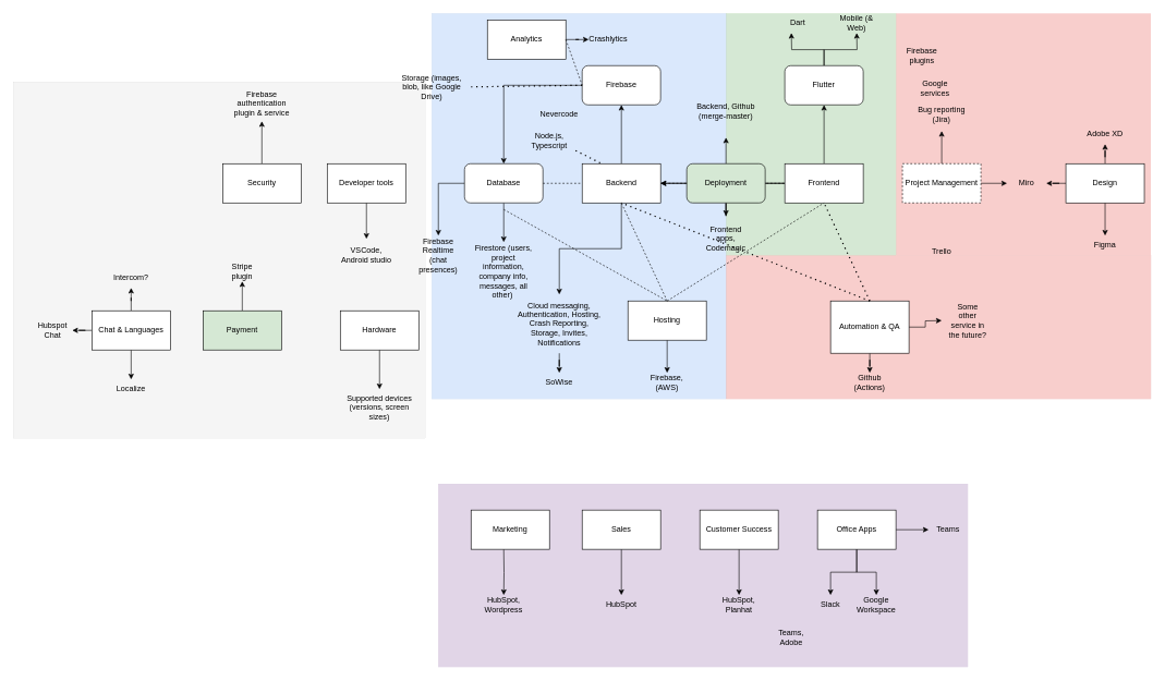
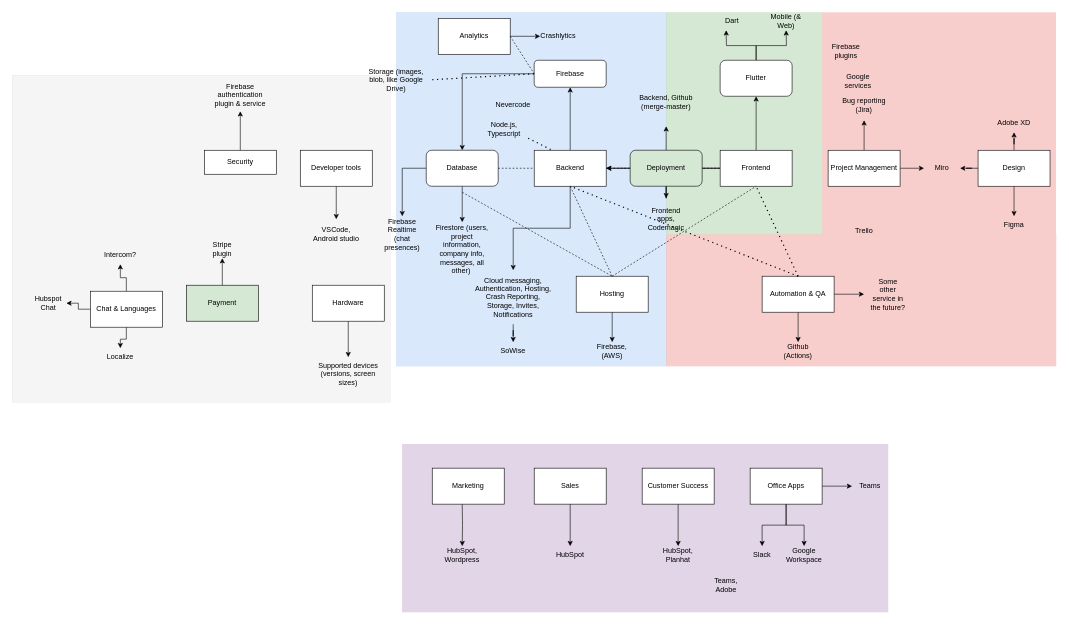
  <mxCell id="0" />
  <mxCell id="1" parent="0" />
  <mxCell id="2" value="" style="rounded=0;whiteSpace=wrap;html=1;strokeWidth=0;fillColor=#e1d5e7;strokeColor=#9673a6;" parent="1" vertex="1"><mxGeometry x="670" y="740" width="810" height="280" as="geometry" /></mxCell>
  <mxCell id="3" value="" style="rounded=0;whiteSpace=wrap;html=1;strokeWidth=0;fillColor=#f8cecc;strokeColor=none;" parent="1" vertex="1"><mxGeometry x="1370" y="20" width="390" height="370" as="geometry" /></mxCell>
  <mxCell id="4" value="" style="rounded=0;whiteSpace=wrap;html=1;strokeWidth=0;fillColor=#f8cecc;strokeColor=#b85450;" parent="1" vertex="1"><mxGeometry x="1110" y="390" width="650" height="220" as="geometry" /></mxCell>
  <mxCell id="5" value="" style="rounded=0;whiteSpace=wrap;html=1;strokeWidth=0;fillColor=#d5e8d4;strokeColor=#82b366;" parent="1" vertex="1"><mxGeometry x="1110" y="20" width="260" height="370" as="geometry" /></mxCell>
  <mxCell id="6" value="" style="rounded=0;whiteSpace=wrap;html=1;strokeWidth=0;fillColor=#dae8fc;strokeColor=#6c8ebf;" parent="1" vertex="1"><mxGeometry x="660" y="20" width="450" height="590" as="geometry" /></mxCell>
  <mxCell id="7" value="" style="rounded=0;whiteSpace=wrap;html=1;fillColor=#f5f5f5;fontColor=#333333;strokeColor=#666666;strokeWidth=0;" parent="1" vertex="1"><mxGeometry x="20" y="125" width="630" height="545" as="geometry" /></mxCell>
  <mxCell id="8" value="" style="edgeStyle=orthogonalEdgeStyle;rounded=0;orthogonalLoop=1;jettySize=auto;html=1;" parent="1" source="10" target="21" edge="1"><mxGeometry relative="1" as="geometry" /></mxCell>
  <mxCell id="9" style="edgeStyle=orthogonalEdgeStyle;rounded=0;orthogonalLoop=1;jettySize=auto;html=1;" parent="1" source="10" target="36" edge="1"><mxGeometry relative="1" as="geometry" /></mxCell>
  <mxCell id="10" value="Backend" style="rounded=0;whiteSpace=wrap;html=1;" parent="1" vertex="1"><mxGeometry x="890" y="250" width="120" height="60" as="geometry" /></mxCell>
  <mxCell id="11" value="" style="edgeStyle=orthogonalEdgeStyle;rounded=0;orthogonalLoop=1;jettySize=auto;html=1;" parent="1" source="14" target="24" edge="1"><mxGeometry relative="1" as="geometry" /></mxCell>
  <mxCell id="12" value="" style="edgeStyle=orthogonalEdgeStyle;rounded=0;orthogonalLoop=1;jettySize=auto;html=1;" parent="1" source="14" target="10" edge="1"><mxGeometry relative="1" as="geometry" /></mxCell>
  <mxCell id="13" value="" style="edgeStyle=orthogonalEdgeStyle;rounded=0;orthogonalLoop=1;jettySize=auto;html=1;" parent="1" source="14" target="10" edge="1"><mxGeometry relative="1" as="geometry" /></mxCell>
  <mxCell id="14" value="Frontend" style="rounded=0;whiteSpace=wrap;html=1;" parent="1" vertex="1"><mxGeometry x="1200" y="250" width="120" height="60" as="geometry" /></mxCell>
  <mxCell id="15" value="" style="edgeStyle=orthogonalEdgeStyle;rounded=0;orthogonalLoop=1;jettySize=auto;html=1;" parent="1" source="17" target="37" edge="1"><mxGeometry relative="1" as="geometry" /></mxCell>
  <mxCell id="16" value="" style="edgeStyle=orthogonalEdgeStyle;rounded=0;orthogonalLoop=1;jettySize=auto;html=1;" parent="1" source="17" edge="1"><mxGeometry relative="1" as="geometry"><mxPoint x="1440" y="490" as="targetPoint" /></mxGeometry></mxCell>
- <mxCell id="17" value="Automation &amp;amp; QA" style="rounded=0;whiteSpace=wrap;html=1;" parent="1" vertex="1"><mxGeometry x="1270" y="460" width="120" height="80" as="geometry" /></mxCell>
+ <mxCell id="17" value="Automation &amp;amp; QA" style="rounded=0;whiteSpace=wrap;html=1;" parent="1" vertex="1"><mxGeometry x="1270" y="460" width="120" height="60" as="geometry" /></mxCell>
  <mxCell id="18" value="" style="endArrow=none;dashed=1;html=1;dashPattern=1 3;strokeWidth=2;rounded=0;exitX=0.5;exitY=0;exitDx=0;exitDy=0;" parent="1" source="17" edge="1"><mxGeometry width="50" height="50" relative="1" as="geometry"><mxPoint x="1200" y="360" as="sourcePoint" /><mxPoint x="1260" y="310" as="targetPoint" /></mxGeometry></mxCell>
  <mxCell id="19" value="" style="endArrow=none;dashed=1;html=1;dashPattern=1 3;strokeWidth=2;rounded=0;entryX=0.5;entryY=1;entryDx=0;entryDy=0;exitX=0.5;exitY=0;exitDx=0;exitDy=0;" parent="1" source="17" target="10" edge="1"><mxGeometry width="50" height="50" relative="1" as="geometry"><mxPoint x="1160" y="550" as="sourcePoint" /><mxPoint x="1210" y="500" as="targetPoint" /></mxGeometry></mxCell>
  <mxCell id="20" value="" style="edgeStyle=orthogonalEdgeStyle;rounded=0;orthogonalLoop=1;jettySize=auto;html=1;" parent="1" source="21" target="29" edge="1"><mxGeometry relative="1" as="geometry" /></mxCell>
- <mxCell id="21" value="Firebase" style="rounded=1;whiteSpace=wrap;html=1;" parent="1" vertex="1"><mxGeometry x="890" y="100" width="120" height="60" as="geometry" /></mxCell>
+ <mxCell id="21" value="Firebase" style="rounded=1;whiteSpace=wrap;html=1;" parent="1" vertex="1"><mxGeometry x="890" y="100" width="120" height="45" as="geometry" /></mxCell>
  <mxCell id="22" value="" style="edgeStyle=orthogonalEdgeStyle;rounded=0;orthogonalLoop=1;jettySize=auto;html=1;" parent="1" source="24" edge="1"><mxGeometry relative="1" as="geometry"><mxPoint x="1310" y="50" as="targetPoint" /></mxGeometry></mxCell>
  <mxCell id="23" value="" style="edgeStyle=orthogonalEdgeStyle;rounded=0;orthogonalLoop=1;jettySize=auto;html=1;" parent="1" source="24" edge="1"><mxGeometry relative="1" as="geometry"><mxPoint x="1210" y="50" as="targetPoint" /></mxGeometry></mxCell>
  <mxCell id="24" value="Flutter" style="rounded=1;whiteSpace=wrap;html=1;" parent="1" vertex="1"><mxGeometry x="1200" y="100" width="120" height="60" as="geometry" /></mxCell>
  <mxCell id="25" value="Dart" style="text;html=1;strokeColor=none;fillColor=none;align=center;verticalAlign=middle;whiteSpace=wrap;rounded=0;" parent="1" vertex="1"><mxGeometry x="1190" y="20" width="60" height="30" as="geometry" /></mxCell>
  <mxCell id="26" value="Mobile (&amp;amp; Web)" style="text;html=1;strokeColor=none;fillColor=none;align=center;verticalAlign=middle;whiteSpace=wrap;rounded=0;" parent="1" vertex="1"><mxGeometry x="1280" y="20" width="60" height="30" as="geometry" /></mxCell>
  <mxCell id="27" value="" style="edgeStyle=orthogonalEdgeStyle;rounded=0;orthogonalLoop=1;jettySize=auto;html=1;" parent="1" source="29" target="30" edge="1"><mxGeometry relative="1" as="geometry" /></mxCell>
  <mxCell id="28" value="" style="edgeStyle=orthogonalEdgeStyle;rounded=0;orthogonalLoop=1;jettySize=auto;html=1;" parent="1" source="29" target="34" edge="1"><mxGeometry relative="1" as="geometry" /></mxCell>
  <mxCell id="29" value="Database" style="rounded=1;whiteSpace=wrap;html=1;" parent="1" vertex="1"><mxGeometry x="710" y="250" width="120" height="60" as="geometry" /></mxCell>
  <mxCell id="30" value="Firebase Realtime (chat presences)" style="text;html=1;strokeColor=none;fillColor=none;align=center;verticalAlign=middle;whiteSpace=wrap;rounded=0;" parent="1" vertex="1"><mxGeometry x="640" y="360" width="60" height="60" as="geometry" /></mxCell>
  <mxCell id="31" value="Crashlytics" style="text;html=1;strokeColor=none;fillColor=none;align=center;verticalAlign=middle;whiteSpace=wrap;rounded=0;" parent="1" vertex="1"><mxGeometry x="900" y="45" width="60" height="30" as="geometry" /></mxCell>
  <mxCell id="32" value="" style="endArrow=none;dashed=1;html=1;rounded=0;exitX=1;exitY=0.5;exitDx=0;exitDy=0;entryX=0;entryY=0.5;entryDx=0;entryDy=0;" parent="1" source="10" target="14" edge="1"><mxGeometry width="50" height="50" relative="1" as="geometry"><mxPoint x="1120" y="420" as="sourcePoint" /><mxPoint x="1170" y="370" as="targetPoint" /></mxGeometry></mxCell>
  <mxCell id="33" value="" style="endArrow=none;dashed=1;html=1;rounded=0;entryX=0;entryY=0.5;entryDx=0;entryDy=0;exitX=1;exitY=0.5;exitDx=0;exitDy=0;" parent="1" source="29" target="10" edge="1"><mxGeometry width="50" height="50" relative="1" as="geometry"><mxPoint x="1000" y="300" as="sourcePoint" /><mxPoint x="1050" y="250" as="targetPoint" /></mxGeometry></mxCell>
  <mxCell id="34" value="Firestore (users, project information, company info, messages, all other)&amp;nbsp;" style="text;html=1;strokeColor=none;fillColor=none;align=center;verticalAlign=middle;whiteSpace=wrap;rounded=0;" parent="1" vertex="1"><mxGeometry x="720" y="370" width="100" height="90" as="geometry" /></mxCell>
  <mxCell id="35" value="" style="edgeStyle=orthogonalEdgeStyle;rounded=0;orthogonalLoop=1;jettySize=auto;html=1;" parent="1" source="36" target="63" edge="1"><mxGeometry relative="1" as="geometry" /></mxCell>
  <mxCell id="36" value="Cloud messaging, Authentication, Hosting, Crash Reporting, Storage, Invites, Notifications" style="text;html=1;strokeColor=none;fillColor=none;align=center;verticalAlign=middle;whiteSpace=wrap;rounded=0;" parent="1" vertex="1"><mxGeometry x="790" y="450" width="130" height="90" as="geometry" /></mxCell>
  <mxCell id="37" value="Github (Actions)" style="text;html=1;strokeColor=none;fillColor=none;align=center;verticalAlign=middle;whiteSpace=wrap;rounded=0;" parent="1" vertex="1"><mxGeometry x="1300" y="570" width="60" height="30" as="geometry" /></mxCell>
  <mxCell id="38" value="" style="edgeStyle=orthogonalEdgeStyle;rounded=0;orthogonalLoop=1;jettySize=auto;html=1;" parent="1" source="39" target="47" edge="1"><mxGeometry relative="1" as="geometry" /></mxCell>
  <mxCell id="39" value="Sales" style="rounded=0;whiteSpace=wrap;html=1;" parent="1" vertex="1"><mxGeometry x="890" y="780" width="120" height="60" as="geometry" /></mxCell>
  <mxCell id="40" value="" style="edgeStyle=orthogonalEdgeStyle;rounded=0;orthogonalLoop=1;jettySize=auto;html=1;" parent="1" source="42" target="71" edge="1"><mxGeometry relative="1" as="geometry" /></mxCell>
  <mxCell id="41" value="" style="edgeStyle=orthogonalEdgeStyle;rounded=0;orthogonalLoop=1;jettySize=auto;html=1;" parent="1" source="42" target="89" edge="1"><mxGeometry relative="1" as="geometry" /></mxCell>
- <mxCell id="42" value="Project Management" style="rounded=0;whiteSpace=wrap;html=1;dashed=1;" parent="1" vertex="1"><mxGeometry x="1380" y="250" width="120" height="60" as="geometry" /></mxCell>
+ <mxCell id="42" value="Project Management" style="rounded=0;whiteSpace=wrap;html=1;" parent="1" vertex="1"><mxGeometry x="1380" y="250" width="120" height="60" as="geometry" /></mxCell>
  <mxCell id="43" value="" style="edgeStyle=orthogonalEdgeStyle;rounded=0;orthogonalLoop=1;jettySize=auto;html=1;" parent="1" target="48" edge="1"><mxGeometry relative="1" as="geometry"><mxPoint x="770" y="840" as="sourcePoint" /></mxGeometry></mxCell>
  <mxCell id="44" value="Marketing" style="rounded=0;whiteSpace=wrap;html=1;" parent="1" vertex="1"><mxGeometry x="720" y="780" width="120" height="60" as="geometry" /></mxCell>
  <mxCell id="45" value="" style="edgeStyle=orthogonalEdgeStyle;rounded=0;orthogonalLoop=1;jettySize=auto;html=1;" parent="1" source="46" target="49" edge="1"><mxGeometry relative="1" as="geometry" /></mxCell>
  <mxCell id="46" value="Customer Success" style="rounded=0;whiteSpace=wrap;html=1;" parent="1" vertex="1"><mxGeometry x="1070" y="780" width="120" height="60" as="geometry" /></mxCell>
  <mxCell id="47" value="HubSpot" style="text;html=1;strokeColor=none;fillColor=none;align=center;verticalAlign=middle;whiteSpace=wrap;rounded=0;" parent="1" vertex="1"><mxGeometry x="920" y="910" width="60" height="30" as="geometry" /></mxCell>
  <mxCell id="48" value="HubSpot, Wordpress" style="text;html=1;strokeColor=none;fillColor=none;align=center;verticalAlign=middle;whiteSpace=wrap;rounded=0;" parent="1" vertex="1"><mxGeometry x="740" y="910" width="60" height="30" as="geometry" /></mxCell>
  <mxCell id="49" value="HubSpot, Planhat" style="text;html=1;strokeColor=none;fillColor=none;align=center;verticalAlign=middle;whiteSpace=wrap;rounded=0;" parent="1" vertex="1"><mxGeometry x="1100" y="910" width="60" height="30" as="geometry" /></mxCell>
  <mxCell id="50" value="Trello" style="text;html=1;strokeColor=none;fillColor=none;align=center;verticalAlign=middle;whiteSpace=wrap;rounded=0;" parent="1" vertex="1"><mxGeometry x="1410" y="370" width="60" height="30" as="geometry" /></mxCell>
  <mxCell id="51" value="" style="edgeStyle=orthogonalEdgeStyle;rounded=0;orthogonalLoop=1;jettySize=auto;html=1;" parent="1" source="54" target="56" edge="1"><mxGeometry relative="1" as="geometry" /></mxCell>
  <mxCell id="52" value="" style="edgeStyle=orthogonalEdgeStyle;rounded=0;orthogonalLoop=1;jettySize=auto;html=1;" parent="1" source="54" target="55" edge="1"><mxGeometry relative="1" as="geometry" /></mxCell>
  <mxCell id="53" value="" style="edgeStyle=orthogonalEdgeStyle;rounded=0;orthogonalLoop=1;jettySize=auto;html=1;" parent="1" source="54" target="101" edge="1"><mxGeometry relative="1" as="geometry" /></mxCell>
  <mxCell id="54" value="Office Apps" style="rounded=0;whiteSpace=wrap;html=1;" parent="1" vertex="1"><mxGeometry x="1250" y="780" width="120" height="60" as="geometry" /></mxCell>
  <mxCell id="55" value="Google Workspace" style="text;html=1;strokeColor=none;fillColor=none;align=center;verticalAlign=middle;whiteSpace=wrap;rounded=0;" parent="1" vertex="1"><mxGeometry x="1310" y="910" width="60" height="30" as="geometry" /></mxCell>
  <mxCell id="56" value="Slack" style="text;html=1;strokeColor=none;fillColor=none;align=center;verticalAlign=middle;whiteSpace=wrap;rounded=0;" parent="1" vertex="1"><mxGeometry x="1240" y="910" width="60" height="30" as="geometry" /></mxCell>
  <mxCell id="57" value="" style="edgeStyle=orthogonalEdgeStyle;rounded=0;orthogonalLoop=1;jettySize=auto;html=1;" parent="1" source="58" target="59" edge="1"><mxGeometry relative="1" as="geometry" /></mxCell>
  <mxCell id="58" value="Hosting" style="rounded=0;whiteSpace=wrap;html=1;" parent="1" vertex="1"><mxGeometry x="960" y="460" width="120" height="60" as="geometry" /></mxCell>
  <mxCell id="59" value="Firebase, (AWS)" style="text;html=1;strokeColor=none;fillColor=none;align=center;verticalAlign=middle;whiteSpace=wrap;rounded=0;" parent="1" vertex="1"><mxGeometry x="990" y="570" width="60" height="30" as="geometry" /></mxCell>
  <mxCell id="60" value="" style="endArrow=none;dashed=1;html=1;rounded=0;entryX=0.5;entryY=1;entryDx=0;entryDy=0;" parent="1" target="14" edge="1"><mxGeometry width="50" height="50" relative="1" as="geometry"><mxPoint x="1020" y="460" as="sourcePoint" /><mxPoint x="1130" y="290" as="targetPoint" /></mxGeometry></mxCell>
  <mxCell id="61" value="" style="endArrow=none;dashed=1;html=1;rounded=0;" parent="1" edge="1"><mxGeometry width="50" height="50" relative="1" as="geometry"><mxPoint x="1020" y="460" as="sourcePoint" /><mxPoint x="950" y="310" as="targetPoint" /></mxGeometry></mxCell>
  <mxCell id="62" value="" style="endArrow=none;dashed=1;html=1;rounded=0;" parent="1" edge="1"><mxGeometry width="50" height="50" relative="1" as="geometry"><mxPoint x="770" y="320" as="sourcePoint" /><mxPoint x="1020" y="460" as="targetPoint" /></mxGeometry></mxCell>
  <mxCell id="63" value="SoWise" style="text;html=1;strokeColor=none;fillColor=none;align=center;verticalAlign=middle;whiteSpace=wrap;rounded=0;" parent="1" vertex="1"><mxGeometry x="825" y="570" width="60" height="30" as="geometry" /></mxCell>
  <mxCell id="64" value="Teams, Adobe" style="text;html=1;strokeColor=none;fillColor=none;align=center;verticalAlign=middle;whiteSpace=wrap;rounded=0;" parent="1" vertex="1"><mxGeometry x="1180" y="960" width="60" height="30" as="geometry" /></mxCell>
  <mxCell id="65" value="" style="edgeStyle=orthogonalEdgeStyle;rounded=0;orthogonalLoop=1;jettySize=auto;html=1;" parent="1" source="68" target="71" edge="1"><mxGeometry relative="1" as="geometry" /></mxCell>
  <mxCell id="66" value="" style="edgeStyle=orthogonalEdgeStyle;rounded=0;orthogonalLoop=1;jettySize=auto;html=1;" parent="1" source="68" target="69" edge="1"><mxGeometry relative="1" as="geometry" /></mxCell>
  <mxCell id="67" value="" style="edgeStyle=orthogonalEdgeStyle;rounded=0;orthogonalLoop=1;jettySize=auto;html=1;" parent="1" source="68" target="93" edge="1"><mxGeometry relative="1" as="geometry" /></mxCell>
  <mxCell id="68" value="Design" style="rounded=0;whiteSpace=wrap;html=1;" parent="1" vertex="1"><mxGeometry x="1630" y="250" width="120" height="60" as="geometry" /></mxCell>
  <mxCell id="69" value="Figma" style="text;html=1;strokeColor=none;fillColor=none;align=center;verticalAlign=middle;whiteSpace=wrap;rounded=0;" parent="1" vertex="1"><mxGeometry x="1660" y="360" width="60" height="30" as="geometry" /></mxCell>
  <mxCell id="70" value="Nevercode" style="text;html=1;strokeColor=none;fillColor=none;align=center;verticalAlign=middle;whiteSpace=wrap;rounded=0;" parent="1" vertex="1"><mxGeometry x="825" y="160" width="60" height="30" as="geometry" /></mxCell>
  <mxCell id="71" value="Miro" style="text;html=1;strokeColor=none;fillColor=none;align=center;verticalAlign=middle;whiteSpace=wrap;rounded=0;" parent="1" vertex="1"><mxGeometry x="1540" y="265" width="60" height="30" as="geometry" /></mxCell>
  <mxCell id="72" value="" style="edgeStyle=orthogonalEdgeStyle;rounded=0;orthogonalLoop=1;jettySize=auto;html=1;" parent="1" source="73" target="88" edge="1"><mxGeometry relative="1" as="geometry" /></mxCell>
- <mxCell id="73" value="Security" style="rounded=0;whiteSpace=wrap;html=1;" parent="1" vertex="1"><mxGeometry x="340" y="250" width="120" height="60" as="geometry" /></mxCell>
+ <mxCell id="73" value="Security" style="rounded=0;whiteSpace=wrap;html=1;" parent="1" vertex="1"><mxGeometry x="340" y="250" width="120" height="40" as="geometry" /></mxCell>
  <mxCell id="74" value="Storage (images, blob, like Google Drive)" style="text;html=1;strokeColor=none;fillColor=none;align=center;verticalAlign=middle;whiteSpace=wrap;rounded=0;" parent="1" vertex="1"><mxGeometry x="600" y="115" width="120" height="35" as="geometry" /></mxCell>
  <mxCell id="75" value="" style="endArrow=none;dashed=1;html=1;dashPattern=1 3;strokeWidth=2;rounded=0;entryX=0;entryY=0.5;entryDx=0;entryDy=0;exitX=1;exitY=0.5;exitDx=0;exitDy=0;" parent="1" source="74" target="21" edge="1"><mxGeometry width="50" height="50" relative="1" as="geometry"><mxPoint x="1060" y="280" as="sourcePoint" /><mxPoint x="1110" y="230" as="targetPoint" /><Array as="points" /></mxGeometry></mxCell>
  <mxCell id="76" value="" style="edgeStyle=orthogonalEdgeStyle;rounded=0;orthogonalLoop=1;jettySize=auto;html=1;" parent="1" source="77" target="31" edge="1"><mxGeometry relative="1" as="geometry" /></mxCell>
- <mxCell id="77" value="Analytics" style="rounded=0;whiteSpace=wrap;html=1;" parent="1" vertex="1"><mxGeometry x="745" y="30" width="120" height="60" as="geometry" /></mxCell>
+ <mxCell id="77" value="Analytics" style="rounded=0;whiteSpace=wrap;html=1;" parent="1" vertex="1"><mxGeometry x="730" y="30" width="120" height="60" as="geometry" /></mxCell>
  <mxCell id="78" value="" style="endArrow=none;dashed=1;html=1;rounded=0;entryX=0;entryY=0.5;entryDx=0;entryDy=0;exitX=1;exitY=0.5;exitDx=0;exitDy=0;" parent="1" source="77" target="21" edge="1"><mxGeometry width="50" height="50" relative="1" as="geometry"><mxPoint x="1060" y="280" as="sourcePoint" /><mxPoint x="1110" y="230" as="targetPoint" /></mxGeometry></mxCell>
  <mxCell id="79" value="Firebase plugins" style="text;html=1;strokeColor=none;fillColor=none;align=center;verticalAlign=middle;whiteSpace=wrap;rounded=0;" parent="1" vertex="1"><mxGeometry x="1380" y="70" width="60" height="30" as="geometry" /></mxCell>
  <mxCell id="80" value="Stripe plugin" style="text;html=1;strokeColor=none;fillColor=none;align=center;verticalAlign=middle;whiteSpace=wrap;rounded=0;" parent="1" vertex="1"><mxGeometry x="340" y="400" width="60" height="30" as="geometry" /></mxCell>
  <mxCell id="81" value="" style="edgeStyle=orthogonalEdgeStyle;rounded=0;orthogonalLoop=1;jettySize=auto;html=1;" parent="1" source="82" target="80" edge="1"><mxGeometry relative="1" as="geometry" /></mxCell>
  <mxCell id="82" value="Payment" style="rounded=0;whiteSpace=wrap;html=1;fillColor=#d5e8d4;" parent="1" vertex="1"><mxGeometry x="310" y="475" width="120" height="60" as="geometry" /></mxCell>
  <mxCell id="83" value="Google services" style="text;html=1;strokeColor=none;fillColor=none;align=center;verticalAlign=middle;whiteSpace=wrap;rounded=0;" parent="1" vertex="1"><mxGeometry x="1400" y="120" width="60" height="30" as="geometry" /></mxCell>
  <mxCell id="84" value="" style="endArrow=none;dashed=1;html=1;dashPattern=1 3;strokeWidth=2;rounded=0;entryX=0.25;entryY=0;entryDx=0;entryDy=0;" parent="1" target="10" edge="1"><mxGeometry width="50" height="50" relative="1" as="geometry"><mxPoint x="880" y="230" as="sourcePoint" /><mxPoint x="1010" y="300" as="targetPoint" /></mxGeometry></mxCell>
  <mxCell id="85" value="Node.js, Typescript" style="text;html=1;strokeColor=none;fillColor=none;align=center;verticalAlign=middle;whiteSpace=wrap;rounded=0;" parent="1" vertex="1"><mxGeometry x="810" y="200" width="60" height="30" as="geometry" /></mxCell>
  <mxCell id="86" value="Some other service in the future?" style="text;html=1;strokeColor=none;fillColor=none;align=center;verticalAlign=middle;whiteSpace=wrap;rounded=0;" parent="1" vertex="1"><mxGeometry x="1450" y="475" width="60" height="30" as="geometry" /></mxCell>
  <mxCell id="87" value="VSCode, Android studio" style="text;html=1;strokeColor=none;fillColor=none;align=center;verticalAlign=middle;whiteSpace=wrap;rounded=0;" parent="1" vertex="1"><mxGeometry x="515" y="365" width="90" height="50" as="geometry" /></mxCell>
  <mxCell id="88" value="Firebase authentication plugin &amp;amp; service" style="text;html=1;strokeColor=none;fillColor=none;align=center;verticalAlign=middle;whiteSpace=wrap;rounded=0;" parent="1" vertex="1"><mxGeometry x="355" y="130" width="90" height="55" as="geometry" /></mxCell>
  <mxCell id="89" value="Bug reporting (Jira)" style="text;html=1;strokeColor=none;fillColor=none;align=center;verticalAlign=middle;whiteSpace=wrap;rounded=0;" parent="1" vertex="1"><mxGeometry x="1400" y="150" width="80" height="50" as="geometry" /></mxCell>
  <mxCell id="90" value="Supported devices (versions, screen sizes)" style="text;html=1;strokeColor=none;fillColor=none;align=center;verticalAlign=middle;whiteSpace=wrap;rounded=0;" parent="1" vertex="1"><mxGeometry x="520" y="595" width="120" height="55" as="geometry" /></mxCell>
  <mxCell id="91" value="" style="edgeStyle=orthogonalEdgeStyle;rounded=0;orthogonalLoop=1;jettySize=auto;html=1;" parent="1" source="92" target="90" edge="1"><mxGeometry relative="1" as="geometry" /></mxCell>
  <mxCell id="92" value="Hardware" style="rounded=0;whiteSpace=wrap;html=1;" parent="1" vertex="1"><mxGeometry x="520" y="475" width="120" height="60" as="geometry" /></mxCell>
  <mxCell id="93" value="Adobe XD" style="text;html=1;strokeColor=none;fillColor=none;align=center;verticalAlign=middle;whiteSpace=wrap;rounded=0;" parent="1" vertex="1"><mxGeometry x="1660" y="190" width="60" height="30" as="geometry" /></mxCell>
  <mxCell id="94" value="" style="edgeStyle=orthogonalEdgeStyle;rounded=0;orthogonalLoop=1;jettySize=auto;html=1;" parent="1" source="95" target="87" edge="1"><mxGeometry relative="1" as="geometry" /></mxCell>
  <mxCell id="95" value="Developer tools" style="rounded=0;whiteSpace=wrap;html=1;" parent="1" vertex="1"><mxGeometry x="500" y="250" width="120" height="60" as="geometry" /></mxCell>
  <mxCell id="96" value="" style="edgeStyle=orthogonalEdgeStyle;rounded=0;orthogonalLoop=1;jettySize=auto;html=1;" parent="1" source="98" target="100" edge="1"><mxGeometry relative="1" as="geometry" /></mxCell>
  <mxCell id="97" value="" style="edgeStyle=orthogonalEdgeStyle;rounded=0;orthogonalLoop=1;jettySize=auto;html=1;" parent="1" source="98" target="99" edge="1"><mxGeometry relative="1" as="geometry" /></mxCell>
  <mxCell id="98" value="Deployment" style="rounded=1;whiteSpace=wrap;html=1;fillColor=#d5e8d4;" parent="1" vertex="1"><mxGeometry x="1050" y="250" width="120" height="60" as="geometry" /></mxCell>
  <mxCell id="99" value="Backend, Github (merge-master)" style="text;html=1;strokeColor=none;fillColor=none;align=center;verticalAlign=middle;whiteSpace=wrap;rounded=0;" parent="1" vertex="1"><mxGeometry x="1060" y="130" width="100" height="80" as="geometry" /></mxCell>
  <mxCell id="100" value="Frontend apps, Codemagic" style="text;html=1;strokeColor=none;fillColor=none;align=center;verticalAlign=middle;whiteSpace=wrap;rounded=0;" parent="1" vertex="1"><mxGeometry x="1070" y="330" width="80" height="70" as="geometry" /></mxCell>
  <mxCell id="101" value="Teams" style="text;html=1;strokeColor=none;fillColor=none;align=center;verticalAlign=middle;whiteSpace=wrap;rounded=0;" parent="1" vertex="1"><mxGeometry x="1420" y="795" width="60" height="30" as="geometry" /></mxCell>
  <mxCell id="102" value="" style="edgeStyle=orthogonalEdgeStyle;rounded=0;orthogonalLoop=1;jettySize=auto;html=1;" edge="1" parent="1" source="105" target="106"><mxGeometry relative="1" as="geometry" /></mxCell>
  <mxCell id="103" value="" style="edgeStyle=orthogonalEdgeStyle;rounded=0;orthogonalLoop=1;jettySize=auto;html=1;" edge="1" parent="1" source="105" target="107"><mxGeometry relative="1" as="geometry" /></mxCell>
  <mxCell id="104" value="" style="edgeStyle=orthogonalEdgeStyle;rounded=0;orthogonalLoop=1;jettySize=auto;html=1;" edge="1" parent="1" source="105" target="108"><mxGeometry relative="1" as="geometry" /></mxCell>
- <mxCell id="105" value="Chat &amp;amp; Languages" style="rounded=0;whiteSpace=wrap;html=1;" vertex="1" parent="1"><mxGeometry x="140" y="475" width="120" height="60" as="geometry" /></mxCell>
+ <mxCell id="105" value="Chat &amp;amp; Languages" style="rounded=0;whiteSpace=wrap;html=1;" vertex="1" parent="1"><mxGeometry x="150" y="485" width="120" height="60" as="geometry" /></mxCell>
  <mxCell id="106" value="Localize" style="text;html=1;strokeColor=none;fillColor=none;align=center;verticalAlign=middle;whiteSpace=wrap;rounded=0;" vertex="1" parent="1"><mxGeometry x="170" y="580" width="60" height="30" as="geometry" /></mxCell>
  <mxCell id="107" value="Intercom?" style="text;html=1;strokeColor=none;fillColor=none;align=center;verticalAlign=middle;whiteSpace=wrap;rounded=0;" vertex="1" parent="1"><mxGeometry x="170" y="410" width="60" height="30" as="geometry" /></mxCell>
  <mxCell id="108" value="Hubspot Chat" style="text;html=1;strokeColor=none;fillColor=none;align=center;verticalAlign=middle;whiteSpace=wrap;rounded=0;" vertex="1" parent="1"><mxGeometry x="50" y="490" width="60" height="30" as="geometry" /></mxCell>
